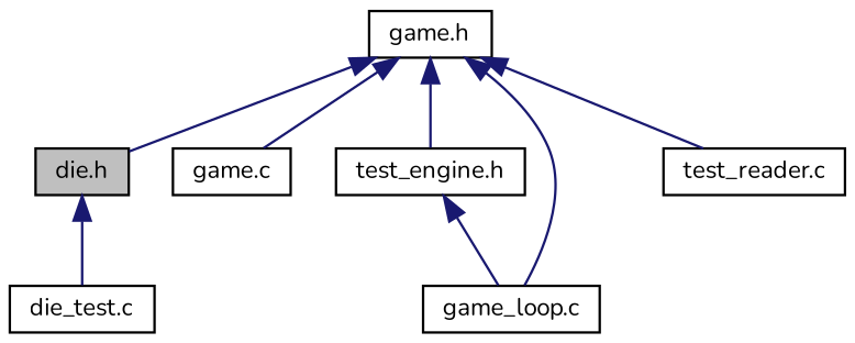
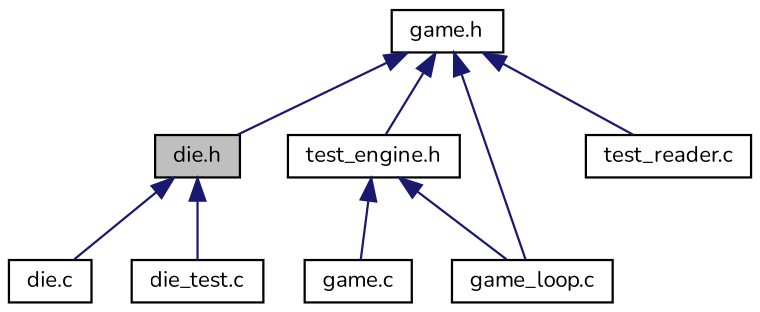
  digraph {
    fontname=Nunito
    node [color=black fillcolor=white fontname=Nunito fontsize=10 shape=record style=filled]
    edge [color=midnightblue dir=back fontname=Nunito fontsize=10 labelfontname=Helvetica labelfontsize=10 style=solid]
    n1 [fillcolor=grey75 fontcolor=black height=0.2 label="die.h" width=0.4]
+   n2 [height=0.2 label="die.c" width=0.4]
    n3 [height=0.2 label="die_test.c" width=0.4]
    n4 [height=0.2 label="game.h" width=0.4]
    n5 [height=0.2 label="game.c" width=0.4]
    n6 [height=0.2 label="test_engine.h" width=0.4]
    n7 [height=0.2 label="game_loop.c" width=0.4]
    n8 [height=0.2 label="test_reader.c" width=0.4]
+   n1 -> n2
    n1 -> n3
    n4 -> n1
-   n4 -> n5
+   n6 -> n5
    n4 -> n6
    n4 -> n7
    n4 -> n8
    n6 -> n7
  }
